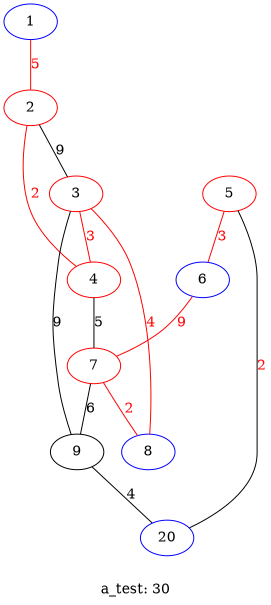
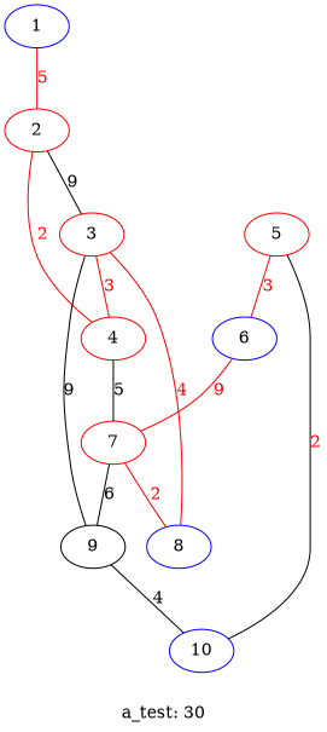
  strict graph {
    label="a_test: 30"
    node [color=red]
    edge [color=red fontcolor=red]
    1 [color=blue]
    2
    3
    4
    8 [color=blue]
    9 [color=""]
    7
    6 [color=blue]
    5
-   10 [color=blue label=20]
+   10 [color=blue]
    1 -- 2 [label=5]
    2 -- 3 [label=9 color="" fontcolor=""]
    2 -- 4 [label=2]
    3 -- 4 [label=3]
    3 -- 8 [label=4]
    3 -- 9 [label=9 color="" fontcolor=""]
    4 -- 7 [label=5 color="" fontcolor=""]
    9 -- 10 [label=4 color="" fontcolor=""]
    7 -- 8 [label=2]
    7 -- 9 [label=6 color="" fontcolor=""]
    6 -- 7 [label=9]
    5 -- 6 [label=3]
    5 -- 10 [color=black label=2]
  }
